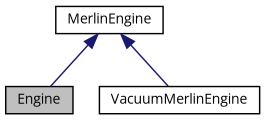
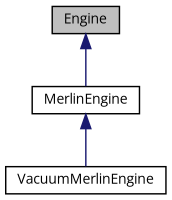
  digraph {
    fontname="Open Sans"
    node [color=black fillcolor=white fontname="Open Sans" fontsize=10 shape=record style=filled]
    edge [color=midnightblue dir=back fontname="Open Sans" fontsize=10 labelfontname=Helvetica labelfontsize=10 style=solid]
    n1 [fillcolor=grey75 fontcolor=black height=0.2 label=Engine width=0.4]
    n2 [height=0.2 label=MerlinEngine width=0.4]
    n3 [height=0.2 label=VacuumMerlinEngine width=0.4]
-   n2 -> n1
+   n1 -> n2
    n2 -> n3
  }
